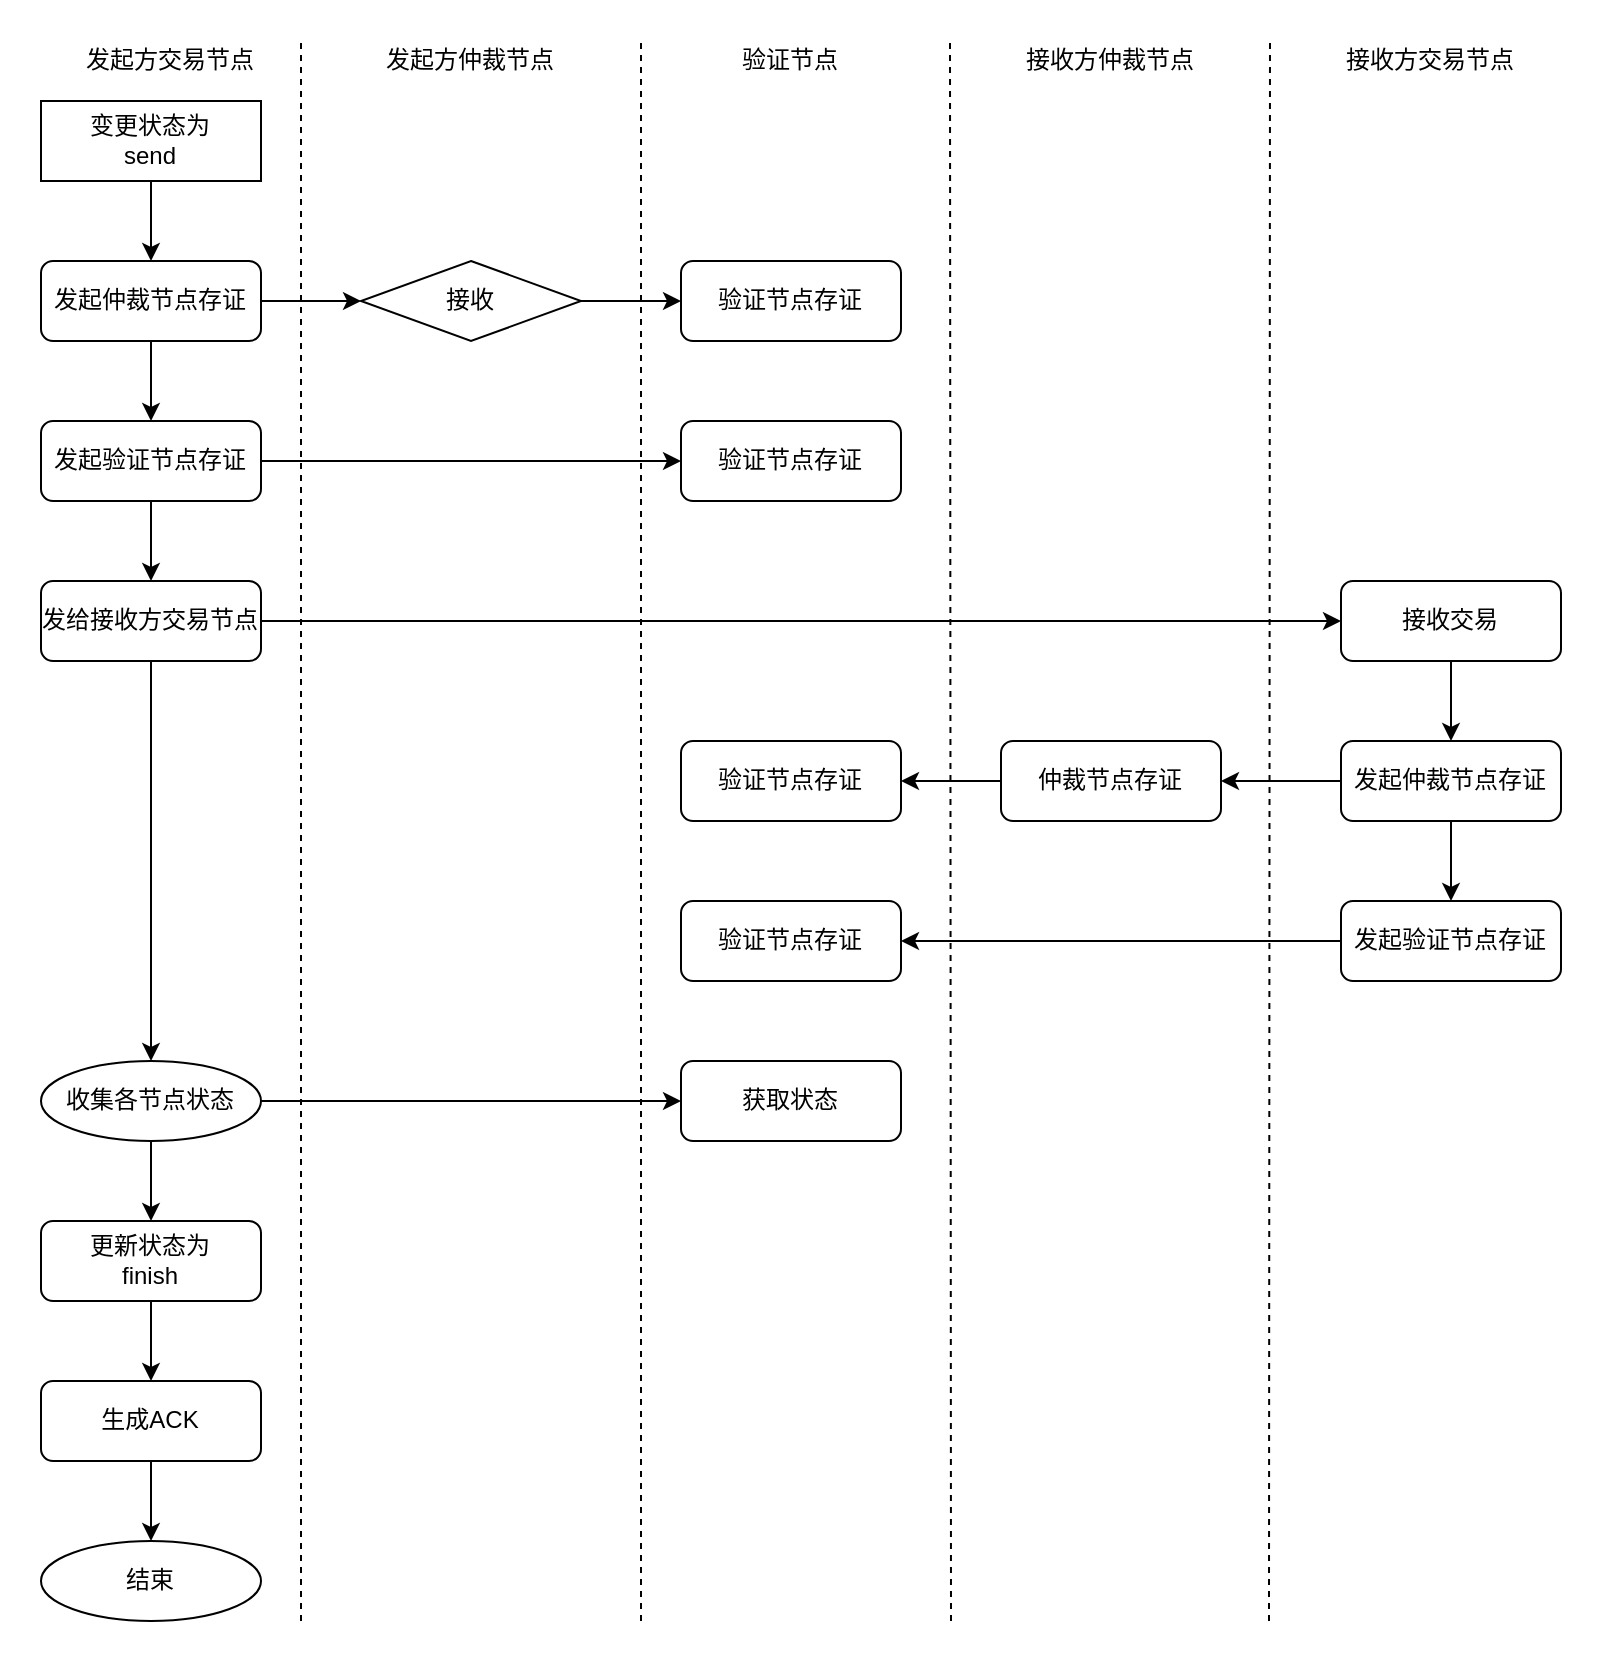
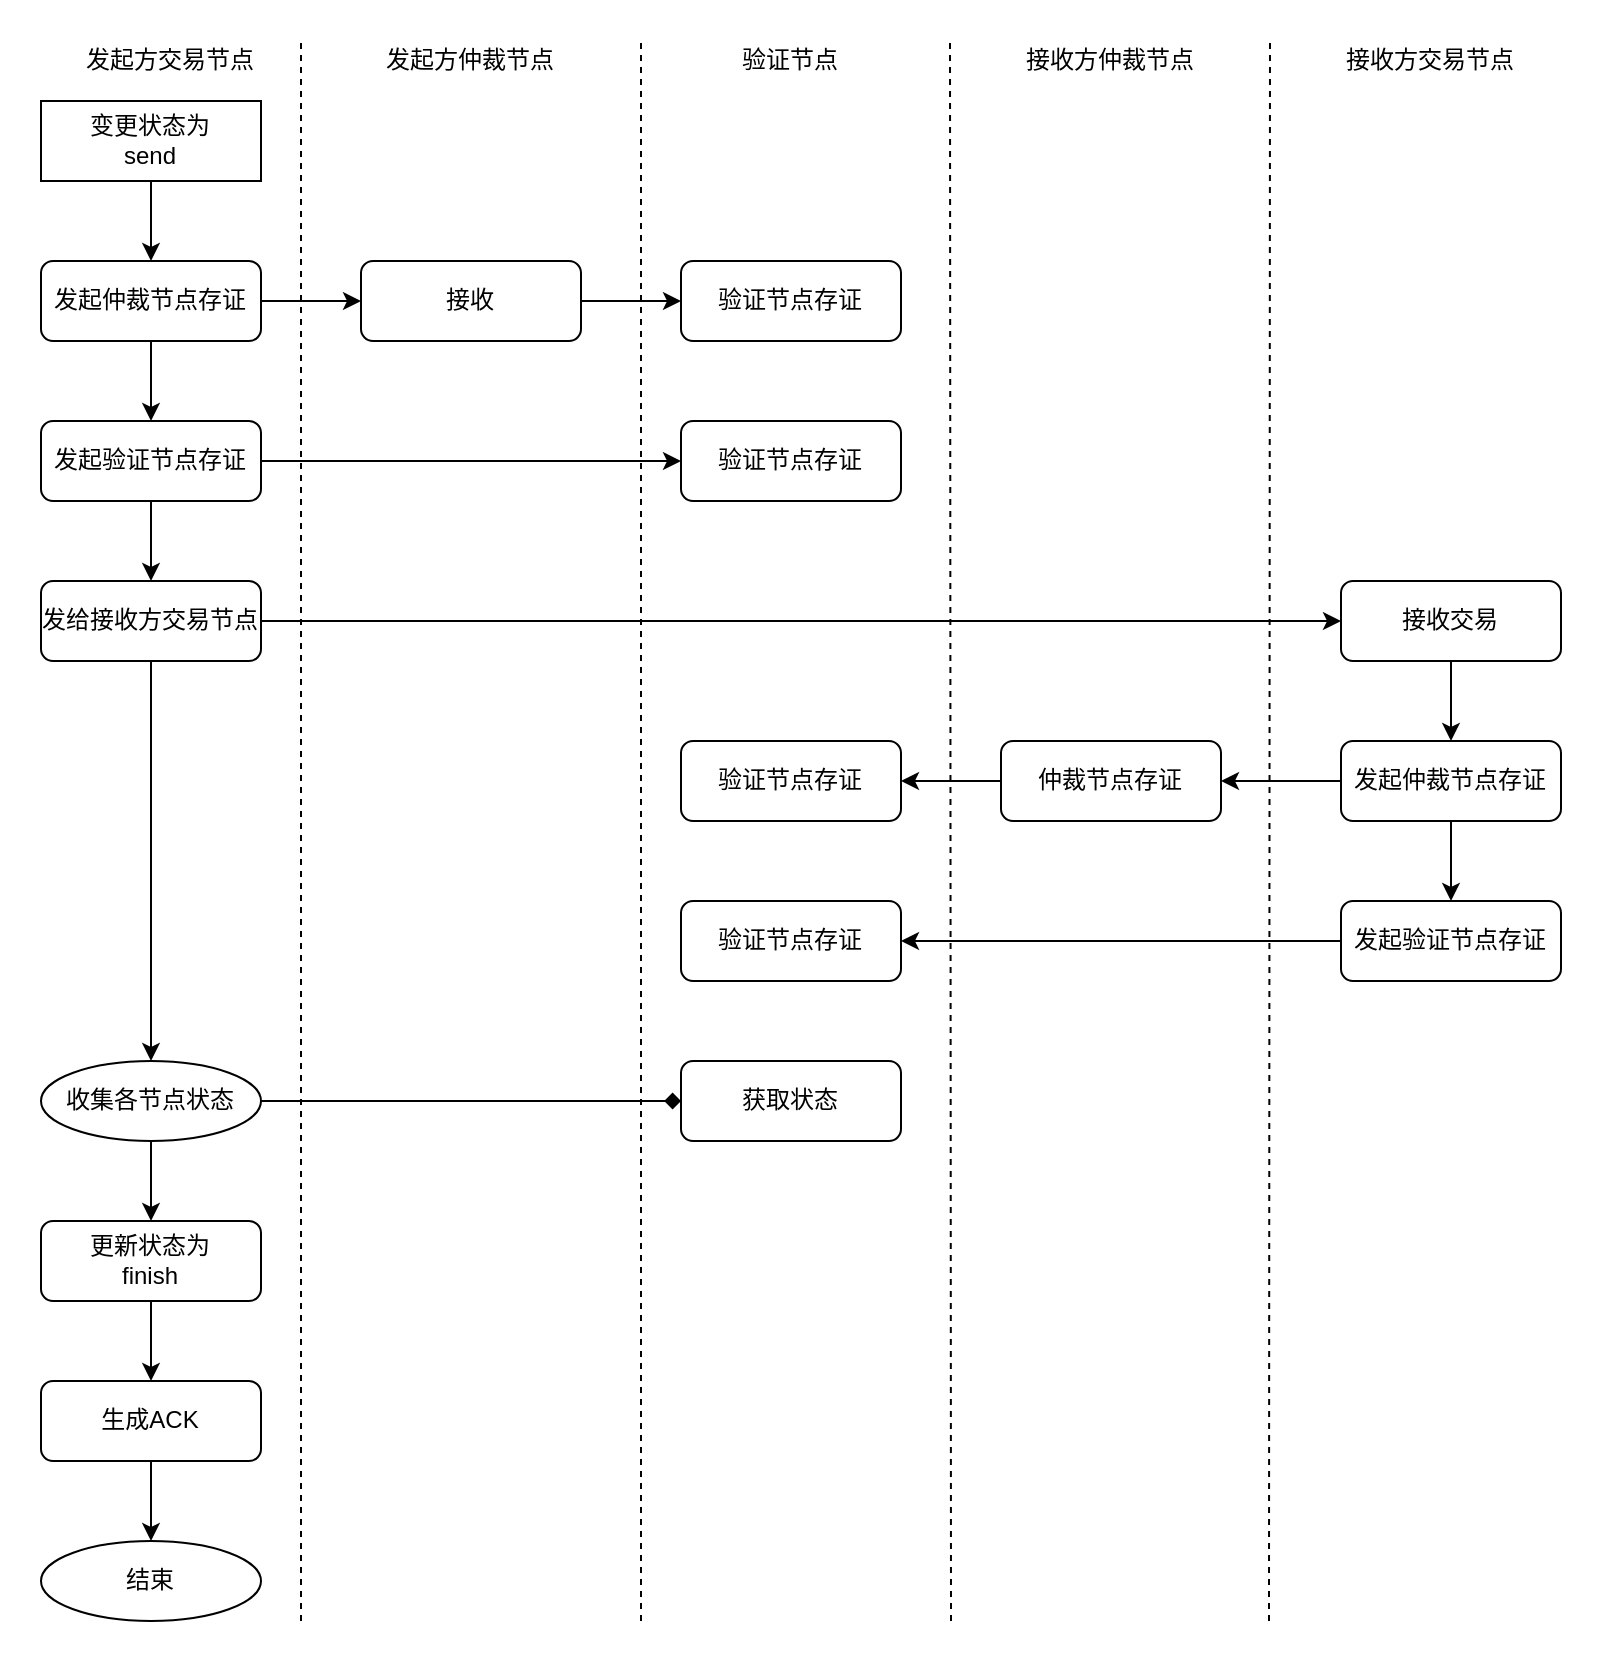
  <mxCell id="0" />
  <mxCell id="1" parent="0" />
  <mxCell id="2" value="发起方交易节点" style="text;html=1;strokeColor=none;fillColor=none;align=center;verticalAlign=middle;whiteSpace=wrap;rounded=0;" vertex="1" parent="1"><mxGeometry x="30" y="20" width="110" height="20" as="geometry" /></mxCell>
  <mxCell id="3" value="发起方仲裁节点" style="text;html=1;strokeColor=none;fillColor=none;align=center;verticalAlign=middle;whiteSpace=wrap;rounded=0;" vertex="1" parent="1"><mxGeometry x="180" y="20" width="110" height="20" as="geometry" /></mxCell>
  <mxCell id="4" value="验证节点" style="text;html=1;strokeColor=none;fillColor=none;align=center;verticalAlign=middle;whiteSpace=wrap;rounded=0;" vertex="1" parent="1"><mxGeometry x="340" y="20" width="110" height="20" as="geometry" /></mxCell>
  <mxCell id="5" value="接收方仲裁节点" style="text;html=1;strokeColor=none;fillColor=none;align=center;verticalAlign=middle;whiteSpace=wrap;rounded=0;" vertex="1" parent="1"><mxGeometry x="500" y="20" width="110" height="20" as="geometry" /></mxCell>
  <mxCell id="6" value="接收方交易节点" style="text;html=1;strokeColor=none;fillColor=none;align=center;verticalAlign=middle;whiteSpace=wrap;rounded=0;" vertex="1" parent="1"><mxGeometry x="660" y="20" width="110" height="20" as="geometry" /></mxCell>
  <mxCell id="7" value="" style="endArrow=none;dashed=1;html=1;" edge="1" parent="1"><mxGeometry width="50" height="50" relative="1" as="geometry"><mxPoint x="150" y="810" as="sourcePoint" /><mxPoint x="150" y="20" as="targetPoint" /></mxGeometry></mxCell>
  <mxCell id="8" value="" style="endArrow=none;dashed=1;html=1;" edge="1" parent="1"><mxGeometry width="50" height="50" relative="1" as="geometry"><mxPoint x="320" y="810" as="sourcePoint" /><mxPoint x="320" y="20" as="targetPoint" /></mxGeometry></mxCell>
  <mxCell id="9" value="" style="endArrow=none;dashed=1;html=1;" edge="1" parent="1"><mxGeometry width="50" height="50" relative="1" as="geometry"><mxPoint x="475" y="810" as="sourcePoint" /><mxPoint x="474.5" y="20" as="targetPoint" /></mxGeometry></mxCell>
  <mxCell id="10" value="" style="endArrow=none;dashed=1;html=1;" edge="1" parent="1"><mxGeometry width="50" height="50" relative="1" as="geometry"><mxPoint x="634" y="810" as="sourcePoint" /><mxPoint x="634.5" y="20" as="targetPoint" /></mxGeometry></mxCell>
  <mxCell id="11" style="edgeStyle=orthogonalEdgeStyle;rounded=0;orthogonalLoop=1;jettySize=auto;html=1;exitX=1;exitY=0.5;exitDx=0;exitDy=0;" edge="1" parent="1" source="13" target="15"><mxGeometry relative="1" as="geometry" /></mxCell>
  <mxCell id="12" style="edgeStyle=orthogonalEdgeStyle;rounded=0;orthogonalLoop=1;jettySize=auto;html=1;exitX=0.5;exitY=1;exitDx=0;exitDy=0;" edge="1" parent="1" source="13" target="18"><mxGeometry relative="1" as="geometry" /></mxCell>
  <mxCell id="13" value="发起仲裁节点存证" style="rounded=1;whiteSpace=wrap;html=1;" vertex="1" parent="1"><mxGeometry x="20" y="130" width="110" height="40" as="geometry" /></mxCell>
  <mxCell id="14" style="edgeStyle=orthogonalEdgeStyle;rounded=0;orthogonalLoop=1;jettySize=auto;html=1;exitX=1;exitY=0.5;exitDx=0;exitDy=0;" edge="1" parent="1" source="15" target="40"><mxGeometry relative="1" as="geometry" /></mxCell>
- <mxCell id="15" value="接收" style="rhombus;whiteSpace=wrap;html=1;" vertex="1" parent="1"><mxGeometry x="180" y="130" width="110" height="40" as="geometry" /></mxCell>
+ <mxCell id="15" value="接收" style="rounded=1;whiteSpace=wrap;html=1;" vertex="1" parent="1"><mxGeometry x="180" y="130" width="110" height="40" as="geometry" /></mxCell>
  <mxCell id="16" style="edgeStyle=orthogonalEdgeStyle;rounded=0;orthogonalLoop=1;jettySize=auto;html=1;exitX=1;exitY=0.5;exitDx=0;exitDy=0;" edge="1" parent="1" source="18" target="19"><mxGeometry relative="1" as="geometry" /></mxCell>
  <mxCell id="17" style="edgeStyle=orthogonalEdgeStyle;rounded=0;orthogonalLoop=1;jettySize=auto;html=1;exitX=0.5;exitY=1;exitDx=0;exitDy=0;" edge="1" parent="1" source="18" target="21"><mxGeometry relative="1" as="geometry" /></mxCell>
  <mxCell id="18" value="发起验证节点存证" style="rounded=1;whiteSpace=wrap;html=1;" vertex="1" parent="1"><mxGeometry x="20" y="210" width="110" height="40" as="geometry" /></mxCell>
  <mxCell id="19" value="验证节点存证" style="rounded=1;whiteSpace=wrap;html=1;" vertex="1" parent="1"><mxGeometry x="340" y="210" width="110" height="40" as="geometry" /></mxCell>
  <mxCell id="20" style="edgeStyle=orthogonalEdgeStyle;rounded=0;orthogonalLoop=1;jettySize=auto;html=1;exitX=1;exitY=0.5;exitDx=0;exitDy=0;" edge="1" parent="1" source="21" target="23"><mxGeometry relative="1" as="geometry" /></mxCell>
  <mxCell id="21" value="发给接收方交易节点" style="rounded=1;whiteSpace=wrap;html=1;" vertex="1" parent="1"><mxGeometry x="20" y="290" width="110" height="40" as="geometry" /></mxCell>
  <mxCell id="22" style="edgeStyle=orthogonalEdgeStyle;rounded=0;orthogonalLoop=1;jettySize=auto;html=1;exitX=0.5;exitY=1;exitDx=0;exitDy=0;" edge="1" parent="1" source="23" target="26"><mxGeometry relative="1" as="geometry" /></mxCell>
  <mxCell id="23" value="接收交易" style="rounded=1;whiteSpace=wrap;html=1;" vertex="1" parent="1"><mxGeometry x="670" y="290" width="110" height="40" as="geometry" /></mxCell>
  <mxCell id="24" style="edgeStyle=orthogonalEdgeStyle;rounded=0;orthogonalLoop=1;jettySize=auto;html=1;exitX=0;exitY=0.5;exitDx=0;exitDy=0;" edge="1" parent="1" source="26" target="28"><mxGeometry relative="1" as="geometry" /></mxCell>
  <mxCell id="25" style="edgeStyle=orthogonalEdgeStyle;rounded=0;orthogonalLoop=1;jettySize=auto;html=1;exitX=0.5;exitY=1;exitDx=0;exitDy=0;" edge="1" parent="1" source="26" target="30"><mxGeometry relative="1" as="geometry" /></mxCell>
  <mxCell id="26" value="发起仲裁节点存证" style="rounded=1;whiteSpace=wrap;html=1;" vertex="1" parent="1"><mxGeometry x="670" y="370" width="110" height="40" as="geometry" /></mxCell>
  <mxCell id="27" style="edgeStyle=orthogonalEdgeStyle;rounded=0;orthogonalLoop=1;jettySize=auto;html=1;exitX=0;exitY=0.5;exitDx=0;exitDy=0;" edge="1" parent="1" source="28" target="41"><mxGeometry relative="1" as="geometry" /></mxCell>
  <mxCell id="28" value="仲裁节点存证" style="rounded=1;whiteSpace=wrap;html=1;" vertex="1" parent="1"><mxGeometry x="500" y="370" width="110" height="40" as="geometry" /></mxCell>
  <mxCell id="29" style="edgeStyle=orthogonalEdgeStyle;rounded=0;orthogonalLoop=1;jettySize=auto;html=1;exitX=0;exitY=0.5;exitDx=0;exitDy=0;" edge="1" parent="1" source="30" target="31"><mxGeometry relative="1" as="geometry" /></mxCell>
  <mxCell id="30" value="发起验证节点存证" style="rounded=1;whiteSpace=wrap;html=1;" vertex="1" parent="1"><mxGeometry x="670" y="450" width="110" height="40" as="geometry" /></mxCell>
  <mxCell id="31" value="验证节点存证" style="rounded=1;whiteSpace=wrap;html=1;" vertex="1" parent="1"><mxGeometry x="340" y="450" width="110" height="40" as="geometry" /></mxCell>
  <mxCell id="32" style="edgeStyle=orthogonalEdgeStyle;rounded=0;orthogonalLoop=1;jettySize=auto;html=1;exitX=0.5;exitY=1;exitDx=0;exitDy=0;" edge="1" parent="1" source="34" target="35"><mxGeometry relative="1" as="geometry" /></mxCell>
- <mxCell id="33" style="edgeStyle=orthogonalEdgeStyle;rounded=0;orthogonalLoop=1;jettySize=auto;html=1;exitX=1;exitY=0.5;exitDx=0;exitDy=0;" edge="1" parent="1" source="34" target="43"><mxGeometry relative="1" as="geometry" /></mxCell>
+ <mxCell id="33" style="edgeStyle=orthogonalEdgeStyle;rounded=0;orthogonalLoop=1;jettySize=auto;html=1;exitX=1;exitY=0.5;exitDx=0;exitDy=0;endArrow=diamond;" edge="1" parent="1" source="34" target="43"><mxGeometry relative="1" as="geometry" /></mxCell>
  <mxCell id="34" value="收集各节点状态" style="ellipse;whiteSpace=wrap;html=1;" vertex="1" parent="1"><mxGeometry x="20" y="530" width="110" height="40" as="geometry" /></mxCell>
  <mxCell id="35" value="更新状态为&lt;br&gt;finish" style="rounded=1;whiteSpace=wrap;html=1;" vertex="1" parent="1"><mxGeometry x="20" y="610" width="110" height="40" as="geometry" /></mxCell>
  <mxCell id="36" style="edgeStyle=orthogonalEdgeStyle;rounded=0;orthogonalLoop=1;jettySize=auto;html=1;exitX=0.5;exitY=1;exitDx=0;exitDy=0;" edge="1" parent="1" source="35" target="38"><mxGeometry relative="1" as="geometry"><mxPoint x="75" y="730" as="sourcePoint" /></mxGeometry></mxCell>
  <mxCell id="37" style="edgeStyle=orthogonalEdgeStyle;rounded=0;orthogonalLoop=1;jettySize=auto;html=1;exitX=0.5;exitY=1;exitDx=0;exitDy=0;" edge="1" parent="1" source="38" target="39"><mxGeometry relative="1" as="geometry" /></mxCell>
  <mxCell id="38" value="生成ACK" style="rounded=1;whiteSpace=wrap;html=1;" vertex="1" parent="1"><mxGeometry x="20" y="690" width="110" height="40" as="geometry" /></mxCell>
  <mxCell id="39" value="结束" style="ellipse;whiteSpace=wrap;html=1;" vertex="1" parent="1"><mxGeometry x="20" y="770" width="110" height="40" as="geometry" /></mxCell>
  <mxCell id="40" value="验证节点存证" style="rounded=1;whiteSpace=wrap;html=1;" vertex="1" parent="1"><mxGeometry x="340" y="130" width="110" height="40" as="geometry" /></mxCell>
  <mxCell id="41" value="验证节点存证" style="rounded=1;whiteSpace=wrap;html=1;" vertex="1" parent="1"><mxGeometry x="340" y="370" width="110" height="40" as="geometry" /></mxCell>
  <mxCell id="42" style="edgeStyle=orthogonalEdgeStyle;rounded=0;orthogonalLoop=1;jettySize=auto;html=1;exitX=0.5;exitY=1;exitDx=0;exitDy=0;entryX=0.5;entryY=0;entryDx=0;entryDy=0;" edge="1" parent="1" source="21" target="34"><mxGeometry relative="1" as="geometry"><mxPoint x="75" y="410" as="sourcePoint" /></mxGeometry></mxCell>
  <mxCell id="43" value="获取状态" style="rounded=1;whiteSpace=wrap;html=1;" vertex="1" parent="1"><mxGeometry x="340" y="530" width="110" height="40" as="geometry" /></mxCell>
  <mxCell id="44" style="edgeStyle=orthogonalEdgeStyle;rounded=0;orthogonalLoop=1;jettySize=auto;html=1;exitX=0.5;exitY=1;exitDx=0;exitDy=0;entryX=0.5;entryY=0;entryDx=0;entryDy=0;" edge="1" parent="1" source="45" target="13"><mxGeometry relative="1" as="geometry" /></mxCell>
  <mxCell id="45" value="变更状态为&lt;br&gt;send" style="whiteSpace=wrap;html=1;rounded=0;" vertex="1" parent="1"><mxGeometry x="20" y="50" width="110" height="40" as="geometry" /></mxCell>
